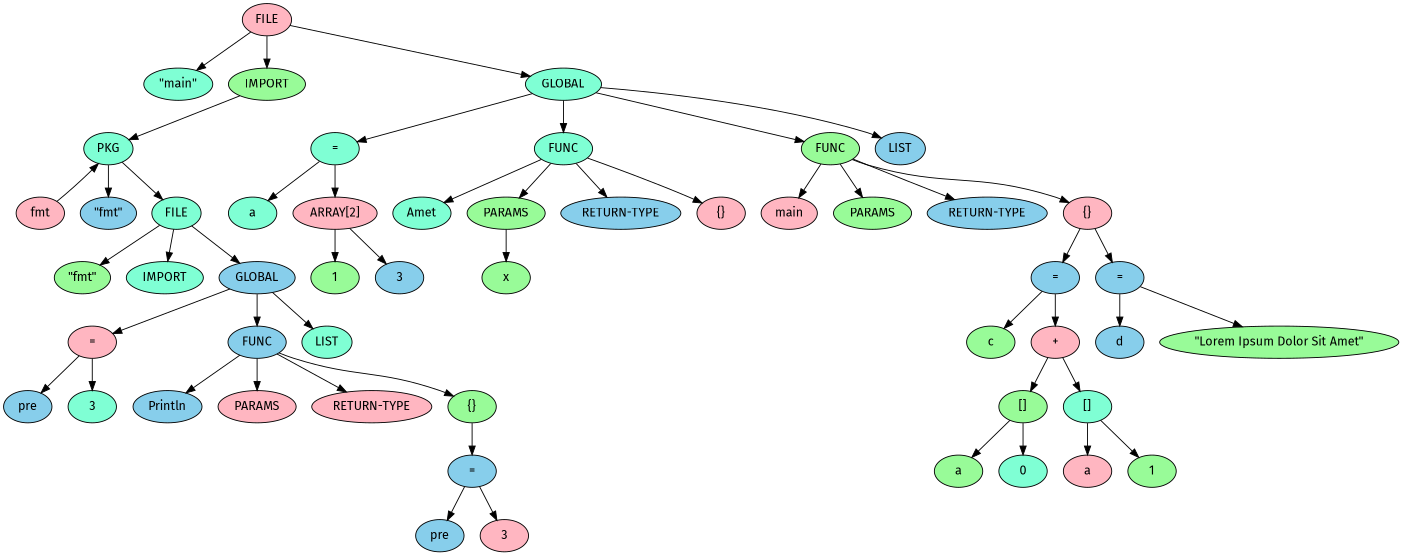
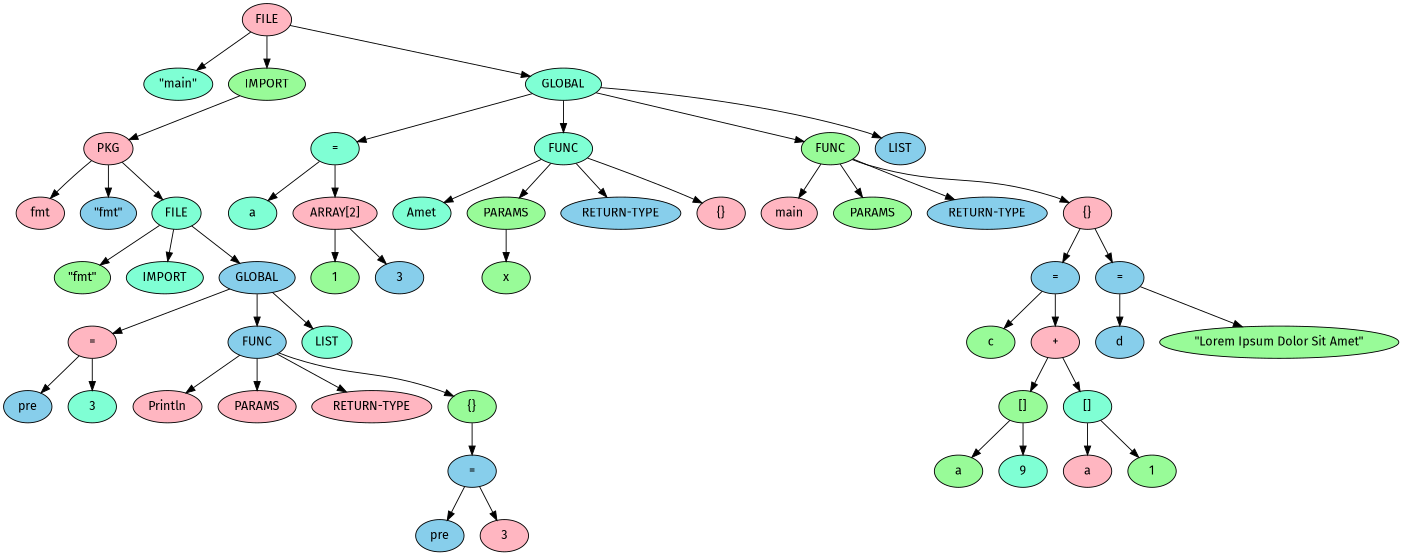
  digraph {
    fontname="Fira Sans"
    node [fillcolor=lightpink fontname="Fira Sans" style=filled]
    edge [fontname="Fira Sans"]
    n1 [label=FILE]
    n2 [fillcolor=aquamarine label="\"main\""]
    n3 [fillcolor=palegreen label=IMPORT]
    n4 [fillcolor=aquamarine label=GLOBAL]
-   n5 [fillcolor=aquamarine label=PKG]
+   n5 [label=PKG]
    n6 [fillcolor=aquamarine label="="]
    n7 [fillcolor=aquamarine label=FUNC]
    n8 [fillcolor=palegreen label=FUNC]
    n9 [fillcolor=skyblue label=LIST]
    n10 [label=fmt]
    n11 [fillcolor=skyblue label="\"fmt\""]
    n12 [fillcolor=aquamarine label=FILE]
    n13 [fillcolor=palegreen label="\"fmt\""]
    n14 [fillcolor=aquamarine label=IMPORT]
    n15 [fillcolor=skyblue label=GLOBAL]
    n16 [label="="]
    n17 [fillcolor=skyblue label=FUNC]
    n18 [fillcolor=aquamarine label=LIST]
    n19 [fillcolor=skyblue label=pre]
    n20 [fillcolor=aquamarine label=3]
-   n21 [fillcolor=skyblue label=Println]
+   n21 [label=Println]
    n22 [label=PARAMS]
    n23 [label="RETURN-TYPE"]
    n24 [fillcolor=palegreen label="{}"]
    n25 [fillcolor=skyblue label="="]
    n26 [fillcolor=skyblue label=pre]
    n27 [label=3]
    n28 [fillcolor=aquamarine label=a]
    n29 [label="ARRAY[2]"]
    n30 [fillcolor=aquamarine label=Amet]
    n31 [fillcolor=palegreen label=PARAMS]
    n32 [fillcolor=skyblue label="RETURN-TYPE"]
    n33 [label="{}"]
    n34 [label=main]
    n35 [fillcolor=palegreen label=PARAMS]
    n36 [fillcolor=skyblue label="RETURN-TYPE"]
    n37 [label="{}"]
    n38 [fillcolor=palegreen label=1]
    n39 [fillcolor=skyblue label=3]
    n40 [fillcolor=palegreen label=x]
    n41 [fillcolor=skyblue label="="]
    n42 [fillcolor=skyblue label="="]
    n43 [fillcolor=palegreen label=c]
    n44 [label="+"]
    n45 [fillcolor=skyblue label=d]
    n46 [fillcolor=palegreen label="\"Lorem Ipsum Dolor Sit Amet\""]
    n47 [fillcolor=palegreen label="[]"]
    n48 [fillcolor=aquamarine label="[]"]
    n49 [fillcolor=palegreen label=a]
-   n50 [fillcolor=aquamarine label=0]
+   n50 [fillcolor=aquamarine label=9]
    n51 [label=a]
    n52 [fillcolor=palegreen label=1]
    n1 -> n2
    n1 -> n3
    n1 -> n4
    n3 -> n5
    n4 -> n6
    n4 -> n7
    n4 -> n8
    n4 -> n9
-   n10 -> n5
+   n5 -> n10
    n5 -> n11
    n5 -> n12
    n6 -> n28
    n6 -> n29
    n7 -> n30
    n7 -> n31
    n7 -> n32
    n7 -> n33
    n8 -> n34
    n8 -> n35
    n8 -> n36
    n8 -> n37
    n12 -> n13
    n12 -> n14
    n12 -> n15
    n15 -> n16
    n15 -> n17
    n15 -> n18
    n16 -> n19
    n16 -> n20
    n17 -> n21
    n17 -> n22
    n17 -> n23
    n17 -> n24
    n24 -> n25
    n25 -> n26
    n25 -> n27
    n29 -> n38
    n29 -> n39
    n31 -> n40
    n37 -> n41
    n37 -> n42
    n41 -> n43
    n41 -> n44
    n42 -> n45
    n42 -> n46
    n44 -> n47
    n44 -> n48
    n47 -> n49
    n47 -> n50
    n48 -> n51
    n48 -> n52
  }
